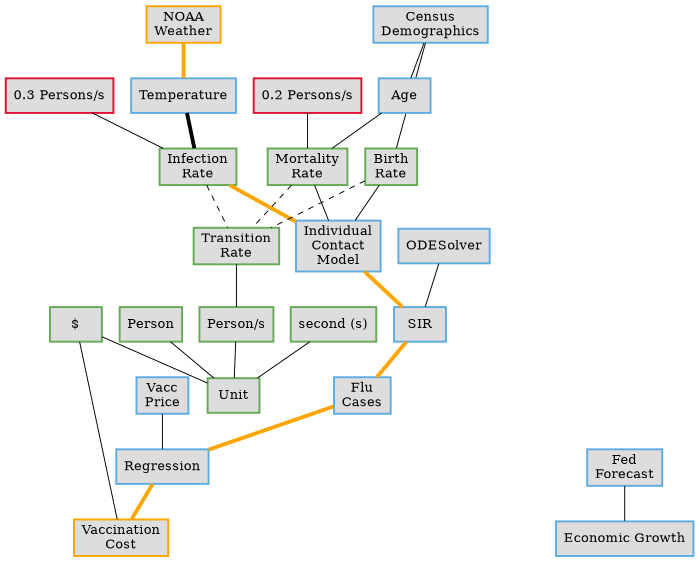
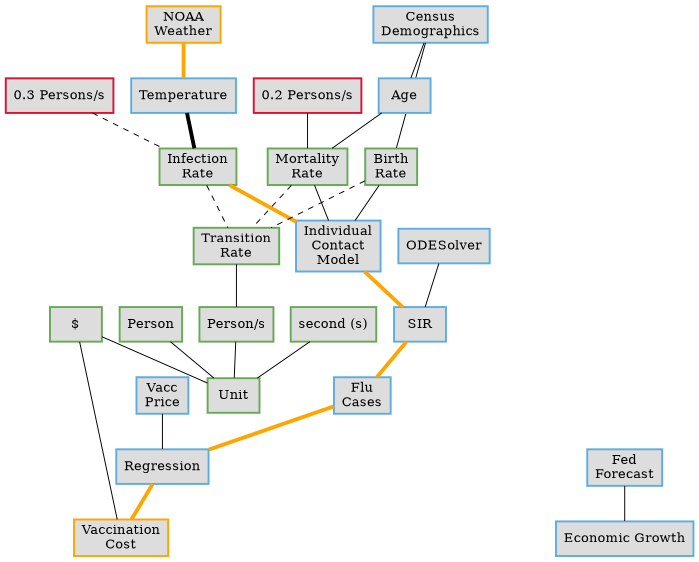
  digraph {
    pack=true
    splines=false
    node [color="#5DADE2" fillcolor="#dddddd" penwidth=2.0 shape=record style=filled]
    edge [dir=none]
    n1 [label="Individual\nContact\nModel"]
    n2 [label=SIR]
    n3 [label="Flu\nCases"]
    n4 [label=Regression]
    n5 [color="#66AA55" label="Infection\nRate"]
    n6 [color="#66AA55" label="{Transition\nRate}"]
    n7 [color="#66AA55" label="Person/s"]
    n8 [color="#DD1133" label="0.3 Persons/s"]
    n9 [color="#DD1133" label="0.2 Persons/s"]
    n10 [color="#66AA55" label="Mortality\nRate"]
    n11 [color="#66AA55" label=Unit]
    n12 [color="#66AA55" label="Birth\nRate"]
    n13 [color="#66AA55" label=Person]
    n14 [color="#66AA55" label="second (s)"]
    n15 [color="#66AA55" label="$"]
    n16 [color=orange label="Vaccination\nCost"]
    n17 [color=orange label="NOAA\nWeather"]
    n18 [label=Temperature]
    n19 [label="Fed\nForecast"]
    n20 [label="Economic Growth"]
    n21 [label="Census\nDemographics"]
    n22 [label=Age]
    n23 [label=ODESolver]
    n24 [label="Vacc\nPrice"]
    n1 -> n2 [color=orange penwidth=4.0]
    n2 -> n3 [color=orange penwidth=4.0]
    n3 -> n4 [color=orange penwidth=4.0]
    n4 -> n16 [color=orange penwidth=4.0]
    n5 -> n1 [color=orange penwidth=4.0]
    n5 -> n6 [style=dashed]
    n6 -> n7
    n7 -> n11
-   n8 -> n5
+   n8 -> n5 [style=dashed]
    n9 -> n10
    n10 -> n1
    n10 -> n6 [style=dashed]
    n12 -> n1
    n12 -> n6 [style=dashed]
    n13 -> n11
    n14 -> n11
    n15 -> n11
    n15 -> n16
    n17 -> n18 [color=orange penwidth=4.0]
    n18 -> n5 [color=black penwidth=4.0]
    n19 -> n20
    n21 -> n12
    n21 -> n22
    n22 -> n10
    n23 -> n2
    n24 -> n4
  }
